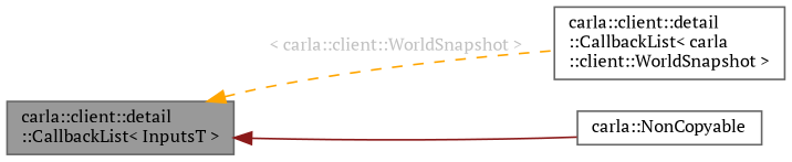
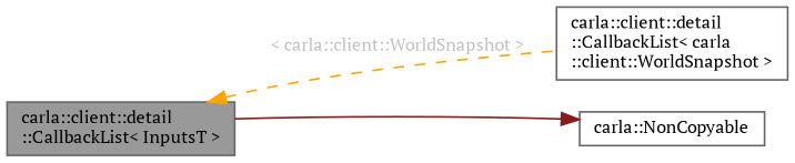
  digraph {
    rankdir=LR
    fontname="PT Serif"
    node [color=gray40 fillcolor=white fontname="PT Serif" fontsize=10 shape=box style=filled]
    edge [dir=back fontname="PT Serif" fontsize=10 labelfontname=Helvetica labelfontsize=10]
    n1 [fillcolor=grey60 fontcolor=black height=0.2 label="carla::client::detail\l::CallbackList\< InputsT \>" width=0.4]
    n2 [height=0.2 label="carla::client::detail\l::CallbackList\< carla\l::client::WorldSnapshot \>" width=0.4]
    n3 [height=0.2 label="carla::NonCopyable" width=0.4]
    n1 -> n2 [color=orange fontcolor=grey label=" \< carla::client::WorldSnapshot \>" style=dashed]
-   n1 -> n3 [color=firebrick4 style=solid]
+   n3 -> n1 [color=firebrick4 style=solid]
  }
